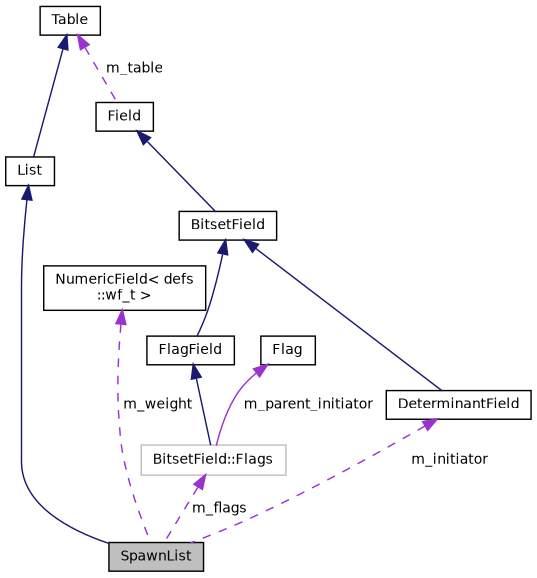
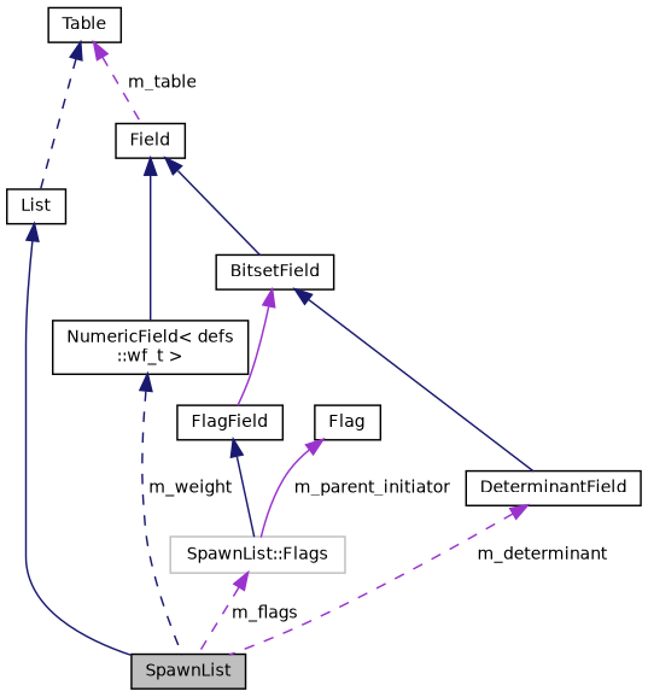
  digraph {
    node [color=black fillcolor=white fontname=Helvetica fontsize=10 shape=record style=filled]
    edge [color=midnightblue dir=back fontname=Helvetica fontsize=10 labelfontname=Helvetica labelfontsize=10 style=solid]
    n1 [fillcolor=grey75 fontcolor=black height=0.2 label=SpawnList width=0.4]
    n2 [height=0.2 label=List width=0.4]
    n3 [height=0.2 label=Table width=0.4]
    n4 [height=0.2 label=Field width=0.4]
    n5 [height=0.2 label=BitsetField width=0.4]
    n6 [height=0.2 label="NumericField\< defs\l::wf_t \>" width=0.4]
-   n7 [color=grey75 height=0.2 label="BitsetField::Flags" width=0.4]
+   n7 [color=grey75 height=0.2 label="SpawnList::Flags" width=0.4]
    n8 [height=0.2 label=FlagField width=0.4]
    n9 [height=0.2 label=DeterminantField width=0.4]
    n10 [height=0.2 label=Flag width=0.4]
    n2 -> n1
-   n3 -> n2
+   n3 -> n2 [style=dashed]
    n3 -> n4 [color=darkorchid3 label=" m_table" style=dashed]
    n4 -> n5
-   n5 -> n8
+   n4 -> n6
+   n5 -> n8 [color=darkorchid3]
    n5 -> n9
-   n6 -> n1 [color=darkorchid3 label=" m_weight" style=dashed]
+   n6 -> n1 [label=" m_weight" style=dashed]
    n7 -> n1 [color=darkorchid3 label=" m_flags" style=dashed]
    n8 -> n7
-   n9 -> n1 [color=darkorchid3 label=" m_initiator" style=dashed]
+   n9 -> n1 [color=darkorchid3 label=" m_determinant" style=dashed]
    n10 -> n7 [color=darkorchid3 label=" m_parent_initiator"]
  }
